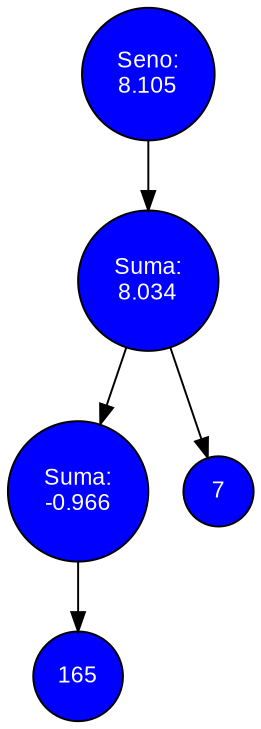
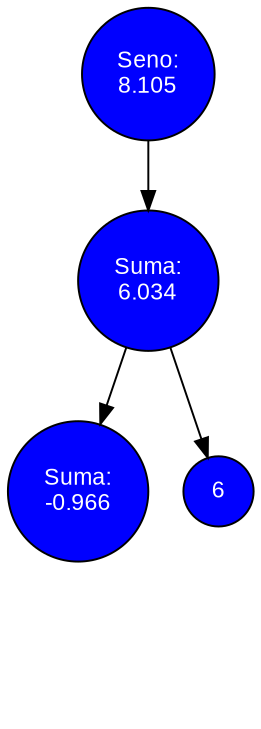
  digraph {
    rankdir=TB
    node [fillcolor=blue fontcolor=white fontname=Arial fontsize=12 shape=circle style=filled]
    n1 [label="Seno:\n8.105"]
-   n2 [label="Suma:\n8.034"]
+   n2 [label="Suma:\n6.034"]
    n3 [label="Suma:\n-0.966"]
-   n4 [label=7]
-   n5 [label=165]
+   n4 [label=6]
    n1 -> n2
    n2 -> n3
    n2 -> n4
-   n3 -> n5
  }
